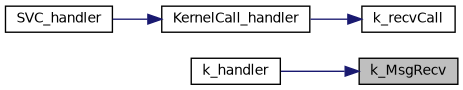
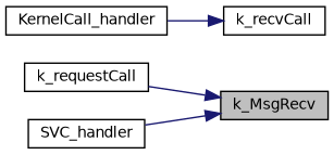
  digraph {
    rankdir=RL
    node [color=black fillcolor=white fontname=Helvetica fontsize=10 shape=record style=filled]
    edge [color=midnightblue dir=back fontname=Helvetica fontsize=10 labelfontname=Helvetica labelfontsize=10 style=solid]
    n1 [fillcolor=grey75 fontcolor=black height=0.2 label=k_MsgRecv width=0.4]
-   n2 [height=0.2 label=k_handler width=0.4]
+   n2 [height=0.2 label=k_requestCall width=0.4]
    n3 [height=0.2 label=k_recvCall width=0.4]
    n4 [height=0.2 label=KernelCall_handler width=0.4]
    n5 [height=0.2 label=SVC_handler width=0.4]
    n1 -> n2
    n3 -> n4
-   n4 -> n5
+   n1 -> n5
  }
